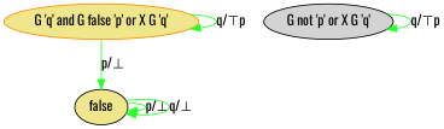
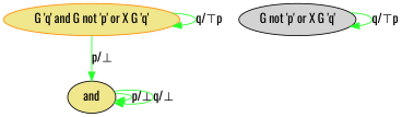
  digraph {
    fontname=Oswald
    node [color=black fillcolor=khaki fontname=Oswald style=filled]
    edge [color="#28ff28" fontname=Oswald]
-   false
-   "G 'q' and G not 'p' or X G 'q'" [color=darkorange label="G 'q' and G false 'p' or X G 'q'"]
+   false [label=and]
+   "G 'q' and G not 'p' or X G 'q'" [color=darkorange]
    "G not 'p' or X G 'q'" [fillcolor=lightgrey]
    false -> false [label="p/⊥"]
    false -> false [label="q/⊥"]
    "G 'q' and G not 'p' or X G 'q'" -> false [label="p/⊥"]
    "G 'q' and G not 'p' or X G 'q'" -> "G 'q' and G not 'p' or X G 'q'" [label="q/⊤p"]
    "G not 'p' or X G 'q'" -> "G not 'p' or X G 'q'" [label="q/⊤p"]
  }
